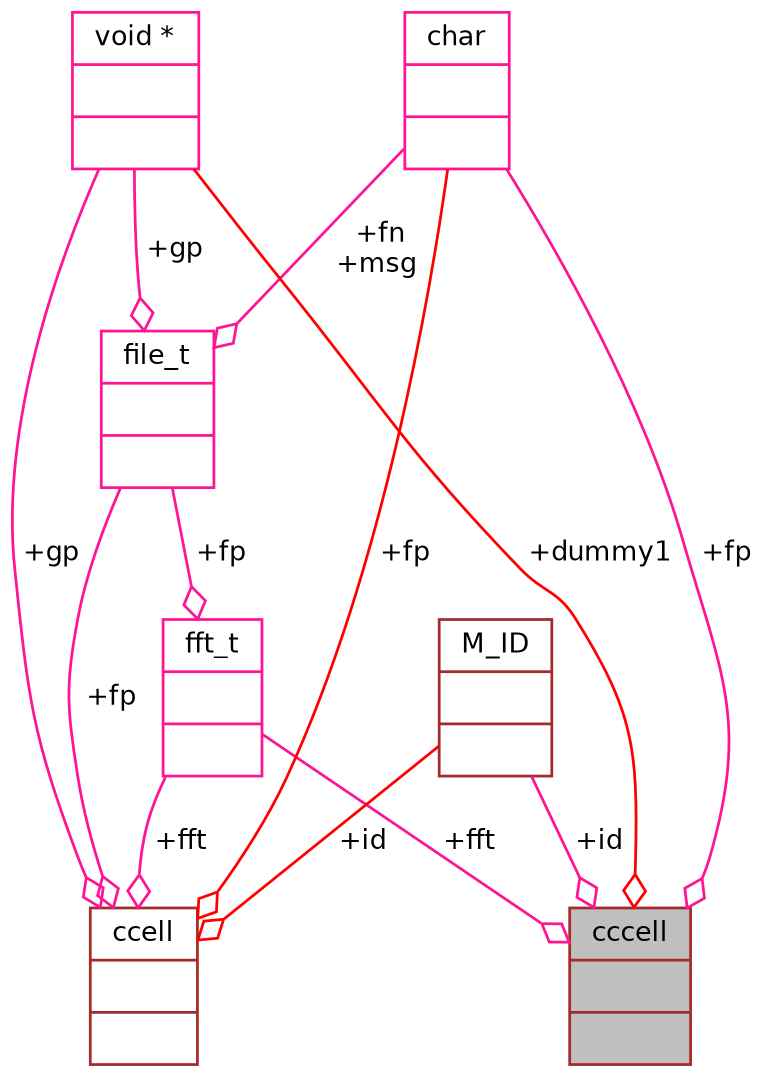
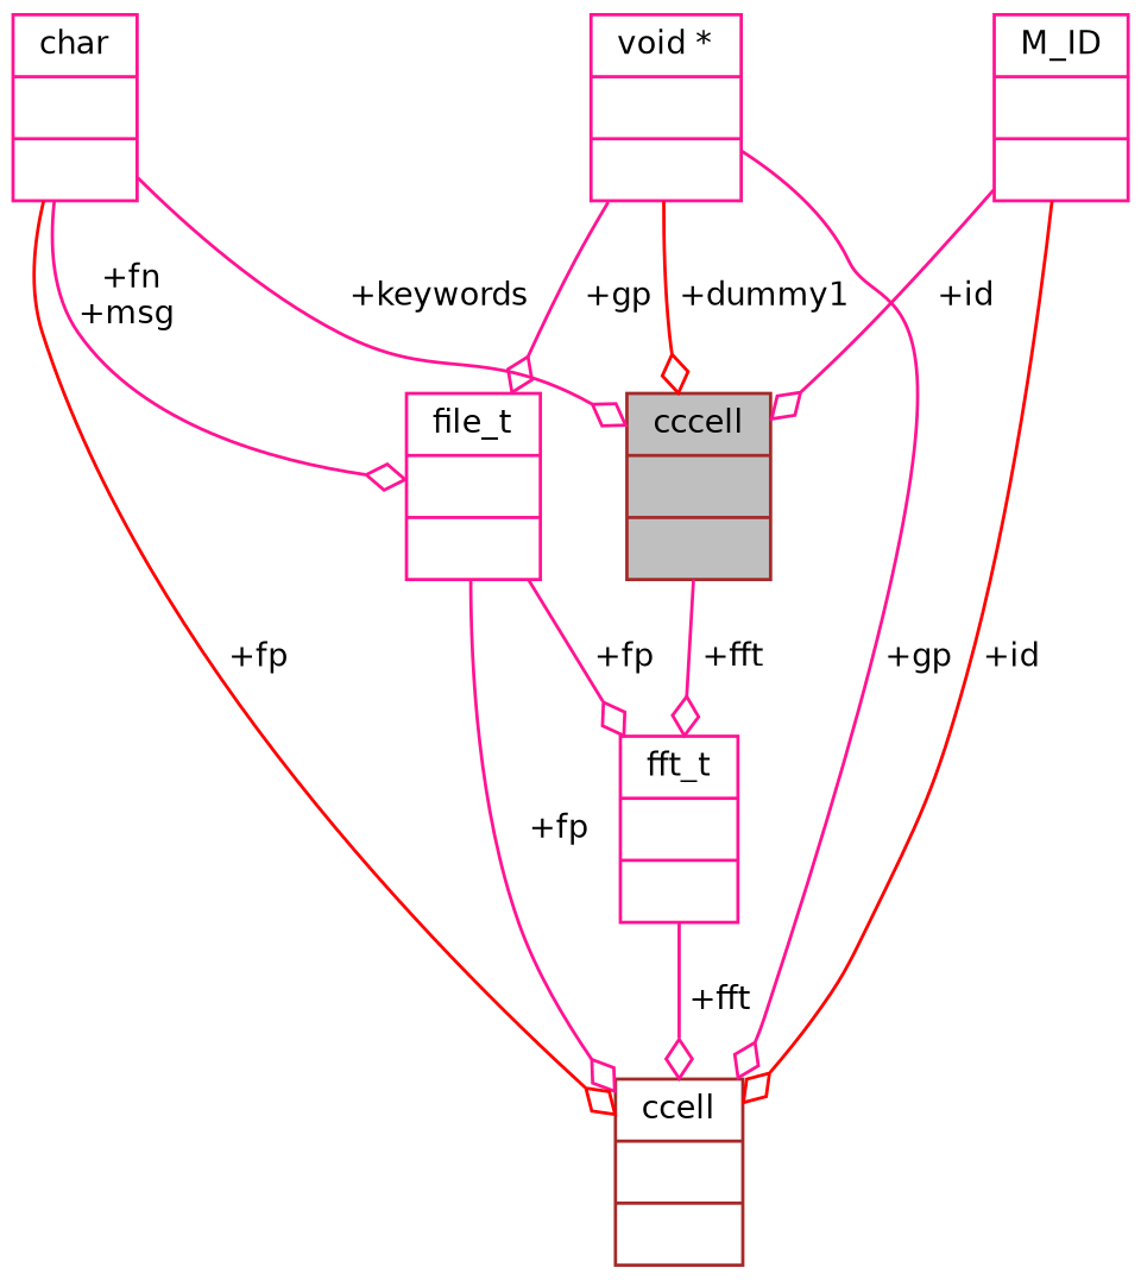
  digraph {
    node [color=deeppink fontname=Helvetica fontsize=10 shape=record]
    edge [arrowhead=odiamond color=deeppink fontname=Helvetica fontsize=10 labelfontname=Helvetica labelfontsize=10 style=solid]
    n1 [color=brown fillcolor=grey75 fontcolor=black height=0.2 label="{cccell\n||}" style=filled width=0.4]
    n2 [height=0.2 label="{file_t\n||}" width=0.4]
    n3 [color=brown height=0.2 label="{ccell\n||}" width=0.4]
    n4 [height=0.2 label="{fft_t\n||}" width=0.4]
    n5 [height=0.2 label="{char\n||}" width=0.4]
    n6 [height=0.2 label="{void *\n||}" width=0.4]
-   n7 [color=brown height=0.2 label="{M_ID\n||}" width=0.4]
+   n7 [height=0.2 label="{M_ID\n||}" width=0.4]
    n2 -> n3 [label=" +fp"]
    n2 -> n4 [label=" +fp"]
-   n4 -> n1 [label=" +fft"]
+   n1 -> n4 [label=" +fft"]
    n4 -> n3 [label=" +fft"]
-   n5 -> n1 [label=" +fp"]
+   n5 -> n1 [label=" +keywords"]
    n5 -> n2 [label=" +fn\n+msg"]
    n5 -> n3 [color=red label=" +fp"]
    n6 -> n1 [color=red label=" +dummy1"]
    n6 -> n2 [label=" +gp"]
    n6 -> n3 [label=" +gp"]
    n7 -> n1 [label=" +id"]
    n7 -> n3 [color=red label=" +id"]
  }
